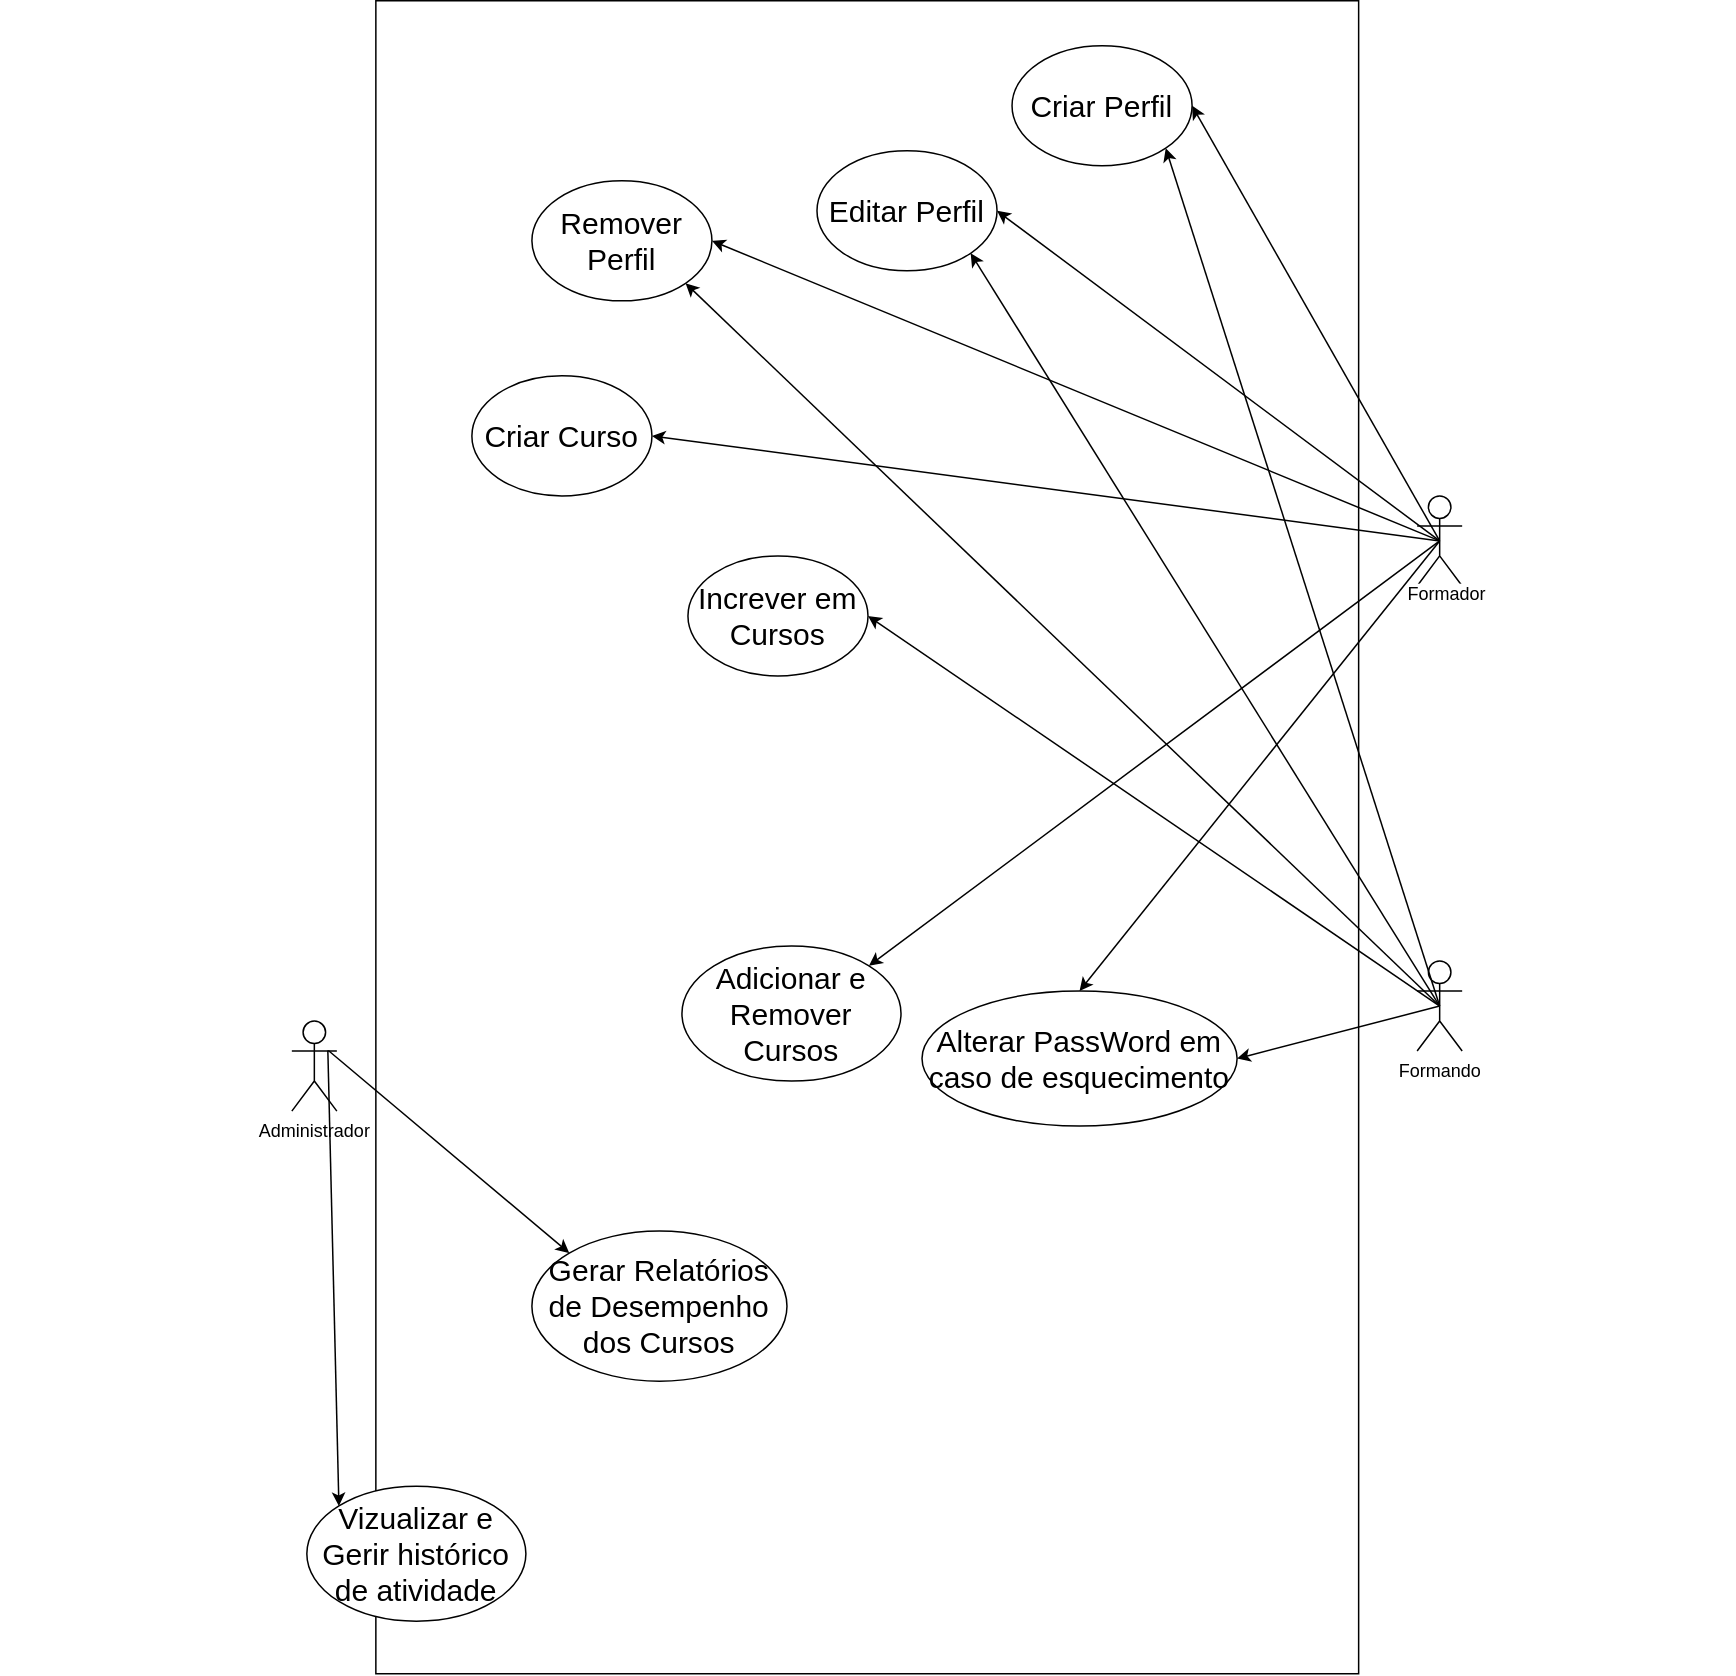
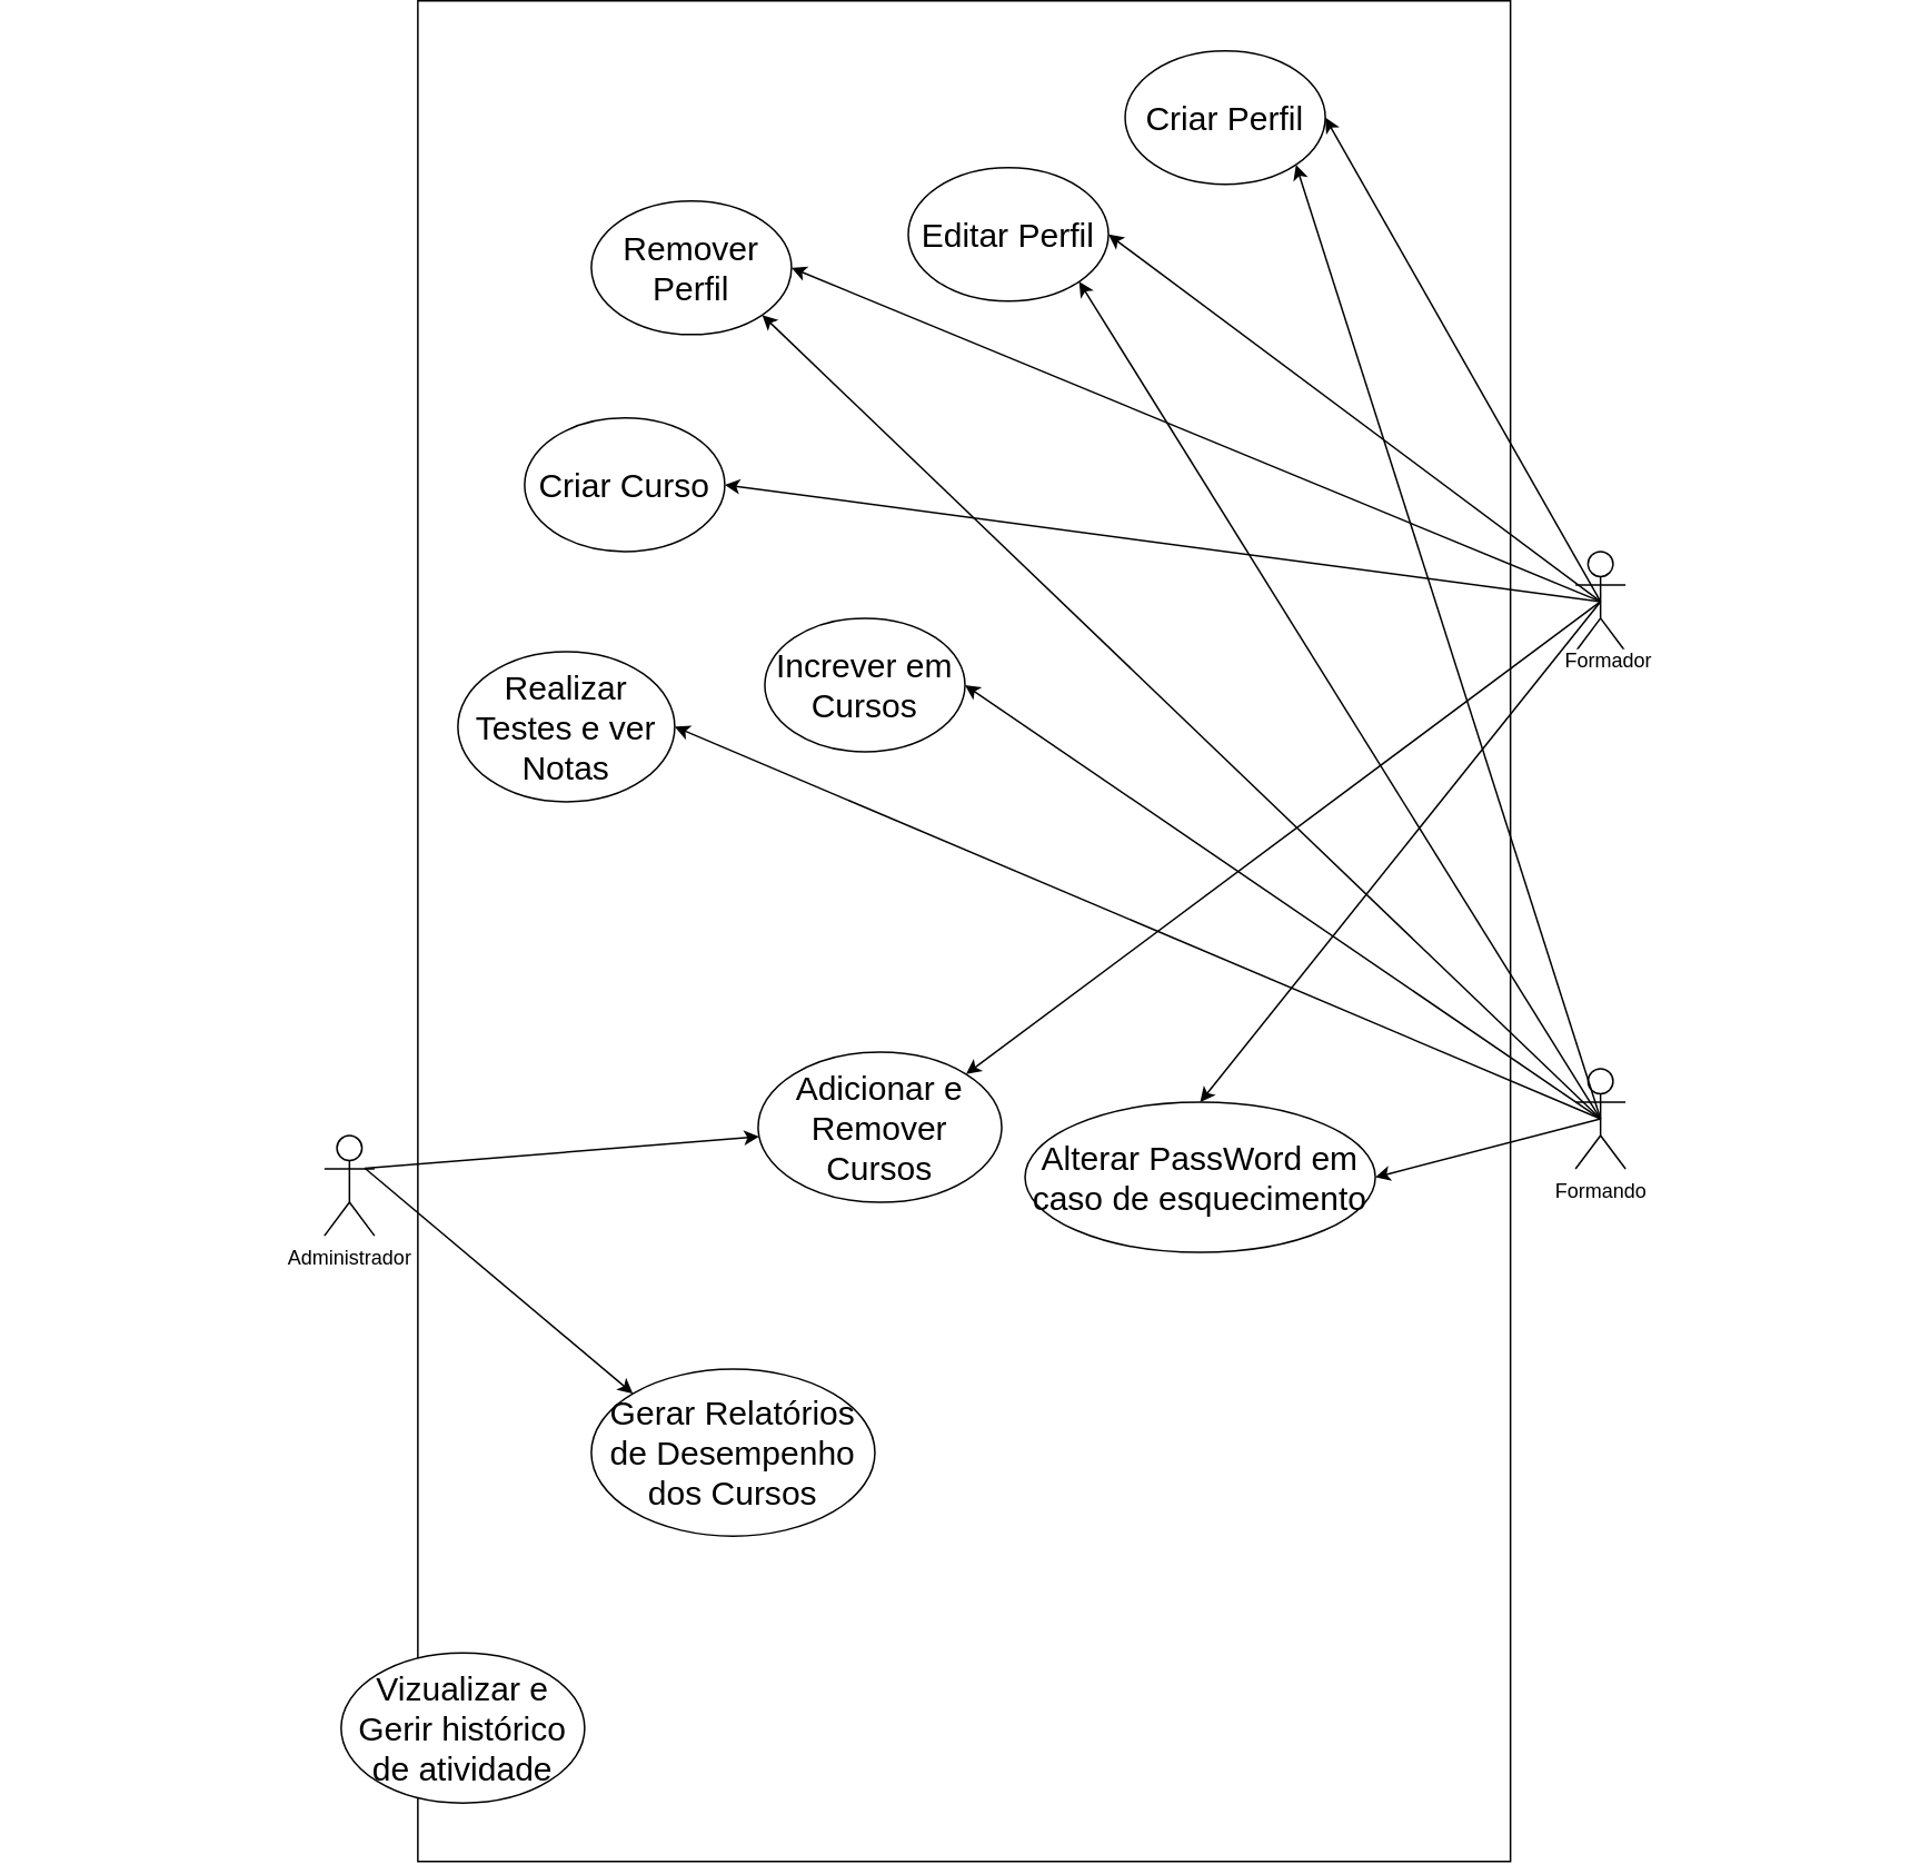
  <mxCell id="0" />
  <mxCell id="1" parent="0" />
  <mxCell id="2" value="" style="rounded=0;whiteSpace=wrap;html=1;rotation=90;" parent="1" vertex="1"><mxGeometry x="20" y="220" width="1115" height="655" as="geometry" /></mxCell>
  <mxCell id="3" value="" style="shape=umlActor;verticalLabelPosition=bottom;verticalAlign=top;html=1;" parent="1" vertex="1"><mxGeometry x="944" y="320" width="30" height="60" as="geometry" /></mxCell>
  <mxCell id="4" value="Administrador" style="shape=umlActor;verticalLabelPosition=bottom;verticalAlign=top;html=1;" parent="1" vertex="1"><mxGeometry x="194" y="670" width="30" height="60" as="geometry" /></mxCell>
  <mxCell id="5" value="Formando" style="shape=umlActor;verticalLabelPosition=bottom;verticalAlign=top;html=1;" parent="1" vertex="1"><mxGeometry x="944" y="630" width="30" height="60" as="geometry" /></mxCell>
  <mxCell id="6" value="&lt;span style=&quot;font-size: 20px;&quot;&gt;Criar Perfil&lt;/span&gt;" style="ellipse;whiteSpace=wrap;html=1;" parent="1" vertex="1"><mxGeometry x="674" y="20" width="120" height="80" as="geometry" /></mxCell>
  <mxCell id="7" value="" style="endArrow=classic;html=1;rounded=0;entryX=1;entryY=0.5;entryDx=0;entryDy=0;exitX=0.5;exitY=0.5;exitDx=0;exitDy=0;exitPerimeter=0;" parent="1" source="3" target="6" edge="1"><mxGeometry width="50" height="50" relative="1" as="geometry"><mxPoint x="534" y="810" as="sourcePoint" /><mxPoint x="584" y="760" as="targetPoint" /></mxGeometry></mxCell>
  <mxCell id="8" value="" style="endArrow=classic;html=1;rounded=0;entryX=1;entryY=1;entryDx=0;entryDy=0;exitX=0.5;exitY=0.5;exitDx=0;exitDy=0;exitPerimeter=0;" parent="1" source="5" target="6" edge="1"><mxGeometry width="50" height="50" relative="1" as="geometry"><mxPoint x="884" y="910" as="sourcePoint" /><mxPoint x="684" y="778" as="targetPoint" /></mxGeometry></mxCell>
  <mxCell id="9" value="&lt;font style=&quot;font-size: 20px;&quot;&gt;Editar Perfil&lt;/font&gt;" style="ellipse;whiteSpace=wrap;html=1;" parent="1" vertex="1"><mxGeometry x="544" y="90" width="120" height="80" as="geometry" /></mxCell>
  <mxCell id="10" value="" style="endArrow=classic;html=1;rounded=0;entryX=1;entryY=1;entryDx=0;entryDy=0;exitX=0.5;exitY=0.5;exitDx=0;exitDy=0;exitPerimeter=0;" parent="1" source="5" target="9" edge="1"><mxGeometry width="50" height="50" relative="1" as="geometry"><mxPoint x="874" y="810.667" as="sourcePoint" /><mxPoint x="484" y="460" as="targetPoint" /></mxGeometry></mxCell>
  <mxCell id="11" value="&lt;font style=&quot;font-size: 20px;&quot;&gt;Remover Perfil&lt;/font&gt;" style="ellipse;whiteSpace=wrap;html=1;" parent="1" vertex="1"><mxGeometry x="354" y="110" width="120" height="80" as="geometry" /></mxCell>
  <mxCell id="12" value="" style="endArrow=classic;html=1;rounded=0;exitX=0.5;exitY=0.5;exitDx=0;exitDy=0;exitPerimeter=0;entryX=1;entryY=0.5;entryDx=0;entryDy=0;" parent="1" source="3" target="11" edge="1"><mxGeometry width="50" height="50" relative="1" as="geometry"><mxPoint x="919" y="412" as="sourcePoint" /><mxPoint x="454" y="210" as="targetPoint" /><Array as="points" /></mxGeometry></mxCell>
  <mxCell id="13" value="" style="endArrow=classic;html=1;rounded=0;entryX=1;entryY=1;entryDx=0;entryDy=0;exitX=0.5;exitY=0.5;exitDx=0;exitDy=0;exitPerimeter=0;" parent="1" source="5" target="11" edge="1"><mxGeometry width="50" height="50" relative="1" as="geometry"><mxPoint x="923" y="842" as="sourcePoint" /><mxPoint x="436" y="238" as="targetPoint" /></mxGeometry></mxCell>
  <mxCell id="14" value="&lt;span style=&quot;font-size: 20px;&quot;&gt;Criar Curso&lt;/span&gt;" style="ellipse;whiteSpace=wrap;html=1;" parent="1" vertex="1"><mxGeometry x="314" y="240" width="120" height="80" as="geometry" /></mxCell>
  <mxCell id="15" value="" style="endArrow=classic;html=1;rounded=0;exitX=0.5;exitY=0.5;exitDx=0;exitDy=0;exitPerimeter=0;entryX=1;entryY=0.5;entryDx=0;entryDy=0;" parent="1" source="3" target="14" edge="1"><mxGeometry width="50" height="50" relative="1" as="geometry"><mxPoint x="919" y="410" as="sourcePoint" /><mxPoint x="464" y="478" as="targetPoint" /><Array as="points" /></mxGeometry></mxCell>
  <mxCell id="16" value="" style="endArrow=classic;html=1;rounded=0;exitX=0.5;exitY=0.5;exitDx=0;exitDy=0;exitPerimeter=0;entryX=1;entryY=0.5;entryDx=0;entryDy=0;" parent="1" source="3" target="9" edge="1"><mxGeometry width="50" height="50" relative="1" as="geometry"><mxPoint x="920" y="412" as="sourcePoint" /><mxPoint x="454" y="70" as="targetPoint" /></mxGeometry></mxCell>
  <mxCell id="17" value="&lt;span style=&quot;font-size: 20px;&quot;&gt;Increver em Cursos&lt;/span&gt;" style="ellipse;whiteSpace=wrap;html=1;" parent="1" vertex="1"><mxGeometry x="458" y="360" width="120" height="80" as="geometry" /></mxCell>
  <mxCell id="18" value="" style="endArrow=classic;html=1;rounded=0;exitX=0.5;exitY=0.5;exitDx=0;exitDy=0;exitPerimeter=0;entryX=1;entryY=0.5;entryDx=0;entryDy=0;" parent="1" source="5" target="17" edge="1"><mxGeometry width="50" height="50" relative="1" as="geometry"><mxPoint x="919" y="540" as="sourcePoint" /><mxPoint x="544" y="627" as="targetPoint" /><Array as="points" /></mxGeometry></mxCell>
+ <mxCell id="19" value="&lt;span style=&quot;font-size: 20px;&quot;&gt;Realizar Testes e ver Notas&lt;/span&gt;" style="ellipse;whiteSpace=wrap;html=1;" parent="1" vertex="1"><mxGeometry x="274" y="380" width="130" height="90" as="geometry" /></mxCell>
+ <mxCell id="20" value="" style="endArrow=classic;html=1;rounded=0;exitX=0.5;exitY=0.5;exitDx=0;exitDy=0;exitPerimeter=0;entryX=1;entryY=0.5;entryDx=0;entryDy=0;" parent="1" source="5" target="19" edge="1"><mxGeometry width="50" height="50" relative="1" as="geometry"><mxPoint x="923" y="841" as="sourcePoint" /><mxPoint x="554" y="545" as="targetPoint" /><Array as="points" /></mxGeometry></mxCell>
  <mxCell id="21" value="&lt;span style=&quot;font-size: 20px;&quot;&gt;Adicionar e Remover Cursos&lt;/span&gt;" style="ellipse;whiteSpace=wrap;html=1;" parent="1" vertex="1"><mxGeometry x="454" y="620" width="146" height="90" as="geometry" /></mxCell>
  <mxCell id="22" value="" style="endArrow=classic;html=1;rounded=0;entryX=1;entryY=0;entryDx=0;entryDy=0;exitX=0.5;exitY=0.5;exitDx=0;exitDy=0;exitPerimeter=0;" parent="1" source="3" target="21" edge="1"><mxGeometry width="50" height="50" relative="1" as="geometry"><mxPoint x="960" y="382" as="sourcePoint" /><mxPoint x="566" y="633" as="targetPoint" /></mxGeometry></mxCell>
  <mxCell id="23" value="&lt;span style=&quot;font-size: 20px;&quot;&gt;Vizualizar e Gerir histórico de atividade&lt;/span&gt;" style="ellipse;whiteSpace=wrap;html=1;" parent="1" vertex="1"><mxGeometry x="204" y="980" width="146" height="90" as="geometry" /></mxCell>
- <mxCell id="24" value="" style="endArrow=classic;html=1;rounded=0;exitX=0.8;exitY=0.328;exitDx=0;exitDy=0;exitPerimeter=0;entryX=0;entryY=0;entryDx=0;entryDy=0;" parent="1" source="4" target="23" edge="1"><mxGeometry width="50" height="50" relative="1" as="geometry"><mxPoint x="784" y="560" as="sourcePoint" /><mxPoint x="834" y="510" as="targetPoint" /></mxGeometry></mxCell>
+ <mxCell id="24" value="" style="endArrow=classic;html=1;rounded=0;exitX=0.8;exitY=0.328;exitDx=0;exitDy=0;exitPerimeter=0;" parent="1" source="4" target="21" edge="1"><mxGeometry width="50" height="50" relative="1" as="geometry"><mxPoint x="784" y="560" as="sourcePoint" /><mxPoint x="834" y="510" as="targetPoint" /></mxGeometry></mxCell>
  <mxCell id="25" value="&lt;span style=&quot;font-size: 20px;&quot;&gt;Gerar Relatórios de Desempenho dos Cursos&lt;/span&gt;" style="ellipse;whiteSpace=wrap;html=1;" parent="1" vertex="1"><mxGeometry x="354" y="810" width="170" height="100" as="geometry" /></mxCell>
  <mxCell id="26" value="" style="endArrow=classic;html=1;rounded=0;exitX=0.811;exitY=0.327;exitDx=0;exitDy=0;exitPerimeter=0;entryX=0;entryY=0;entryDx=0;entryDy=0;" parent="1" source="4" target="25" edge="1"><mxGeometry width="50" height="50" relative="1" as="geometry"><mxPoint x="228" y="700" as="sourcePoint" /><mxPoint x="319" y="1003" as="targetPoint" /></mxGeometry></mxCell>
  <mxCell id="27" value="&lt;span style=&quot;font-size: 20px;&quot;&gt;Alterar PassWord em caso de esquecimento&lt;/span&gt;" style="ellipse;whiteSpace=wrap;html=1;" parent="1" vertex="1"><mxGeometry x="614" y="650" width="210" height="90" as="geometry" /></mxCell>
  <mxCell id="28" value="" style="endArrow=classic;html=1;rounded=0;exitX=0.5;exitY=0.5;exitDx=0;exitDy=0;exitPerimeter=0;entryX=1;entryY=0.5;entryDx=0;entryDy=0;" parent="1" source="5" target="27" edge="1"><mxGeometry width="50" height="50" relative="1" as="geometry"><mxPoint x="969" y="670" as="sourcePoint" /><mxPoint x="720" y="815" as="targetPoint" /></mxGeometry></mxCell>
  <mxCell id="29" value="" style="endArrow=classic;html=1;rounded=0;entryX=0.5;entryY=0;entryDx=0;entryDy=0;exitX=0.5;exitY=0.5;exitDx=0;exitDy=0;exitPerimeter=0;" parent="1" source="3" target="27" edge="1"><mxGeometry width="50" height="50" relative="1" as="geometry"><mxPoint x="969" y="360" as="sourcePoint" /><mxPoint x="589" y="644" as="targetPoint" /></mxGeometry></mxCell>
  <mxCell id="30" value="&lt;span style=&quot;font-family: Helvetica; font-size: 12px; font-style: normal; font-variant-ligatures: normal; font-variant-caps: normal; font-weight: 400; letter-spacing: normal; orphans: 2; text-align: center; text-indent: 0px; text-transform: none; widows: 2; word-spacing: 0px; -webkit-text-stroke-width: 0px; text-decoration-thickness: initial; text-decoration-style: initial; text-decoration-color: initial; float: none; display: inline !important;&quot;&gt;Formador&lt;br&gt;&lt;br&gt;&lt;/span&gt;" style="text;whiteSpace=wrap;html=1;fontColor=default;labelBackgroundColor=default;" vertex="1" parent="1"><mxGeometry x="936" y="372" width="61" height="24" as="geometry" /></mxCell>
